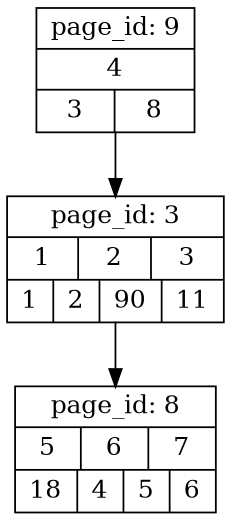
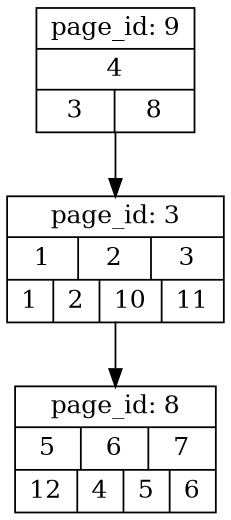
  digraph {
    concentrate=True
    rankdir=TB
    node [shape=record]
    n1 [label="{page_id: 9| {4}| {3 | 8}}"]
-   n2 [label="{page_id: 3| {1 | 2 | 3}| {1 | 2 | 90 | 11}}"]
-   n3 [label="{page_id: 8| {5 | 6 | 7}| {18 | 4 | 5 | 6}}"]
+   n2 [label="{page_id: 3| {1 | 2 | 3}| {1 | 2 | 10 | 11}}"]
+   n3 [label="{page_id: 8| {5 | 6 | 7}| {12 | 4 | 5 | 6}}"]
    n1 -> n2
    n2 -> n3
  }
